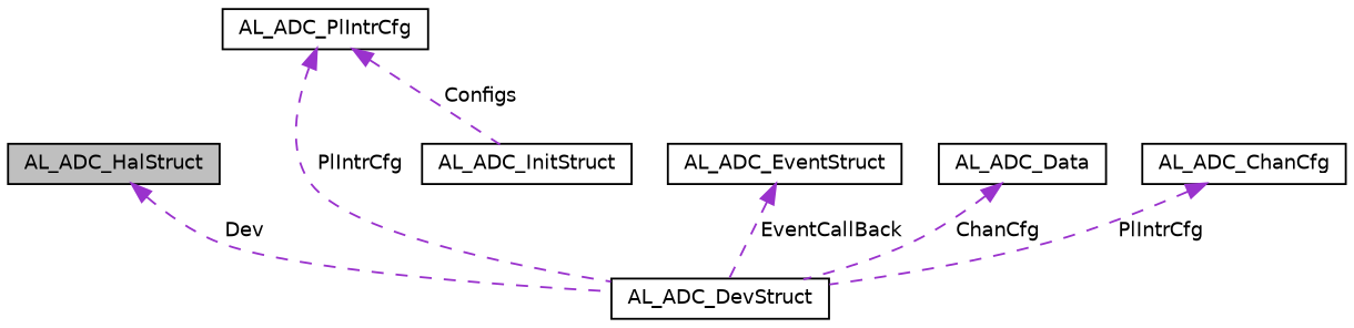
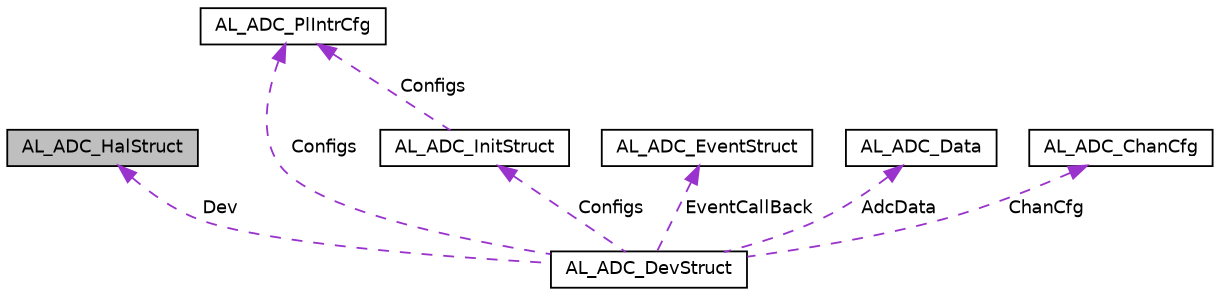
  digraph {
    node [color=black fillcolor=white fontname=Helvetica fontsize=10 shape=record style=filled]
    edge [color=darkorchid3 dir=back fontname=Helvetica fontsize=10 labelfontname=Helvetica labelfontsize=10 style=dashed]
    n1 [fillcolor=grey75 fontcolor=black height=0.2 label=AL_ADC_HalStruct width=0.4]
    n2 [height=0.2 label=AL_ADC_DevStruct width=0.4]
    n3 [height=0.2 label=AL_ADC_PlIntrCfg width=0.4]
    n4 [height=0.2 label=AL_ADC_InitStruct width=0.4]
    n5 [height=0.2 label=AL_ADC_EventStruct width=0.4]
    n6 [height=0.2 label=AL_ADC_Data width=0.4]
    n7 [height=0.2 label=AL_ADC_ChanCfg width=0.4]
    n1 -> n2 [label=" Dev"]
-   n3 -> n2 [label=" PlIntrCfg"]
+   n3 -> n2 [label=" Configs"]
    n3 -> n4 [label=" Configs"]
+   n4 -> n2 [label=" Configs"]
    n5 -> n2 [label=" EventCallBack"]
-   n6 -> n2 [label=" ChanCfg"]
-   n7 -> n2 [label=" PlIntrCfg"]
+   n6 -> n2 [label=" AdcData"]
+   n7 -> n2 [label=" ChanCfg"]
  }
